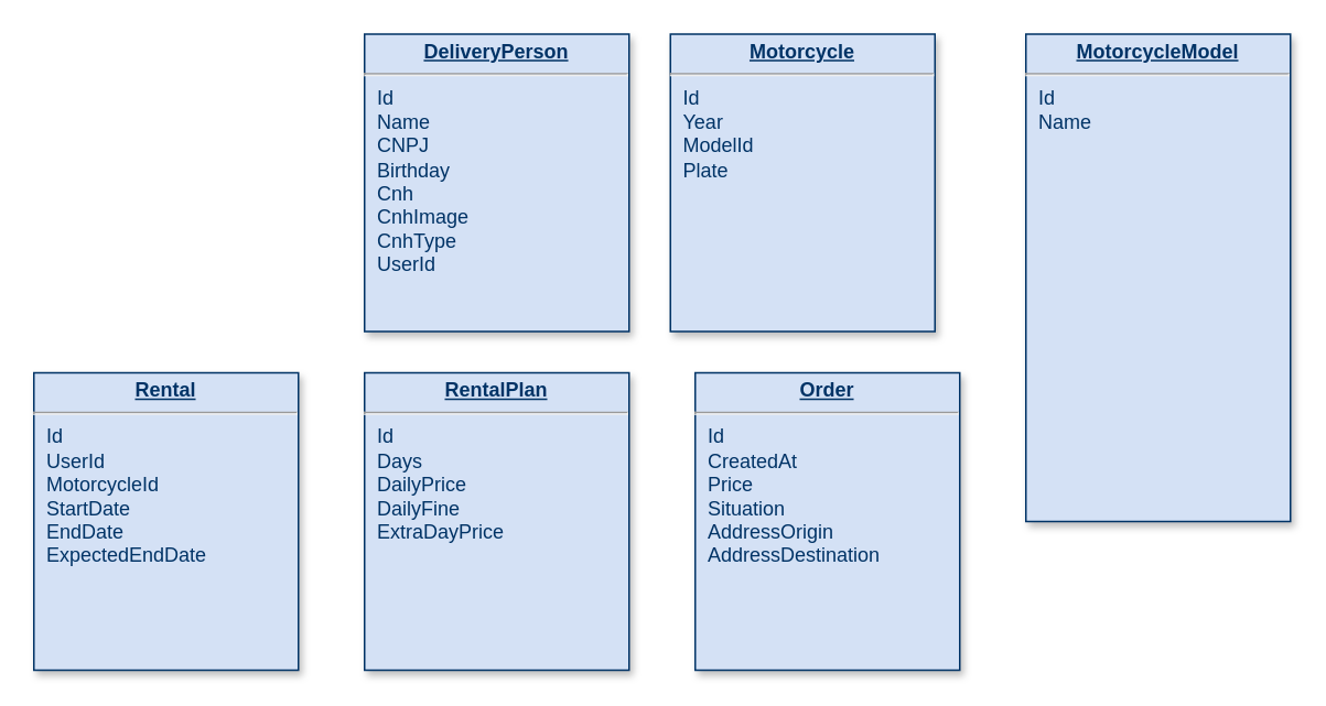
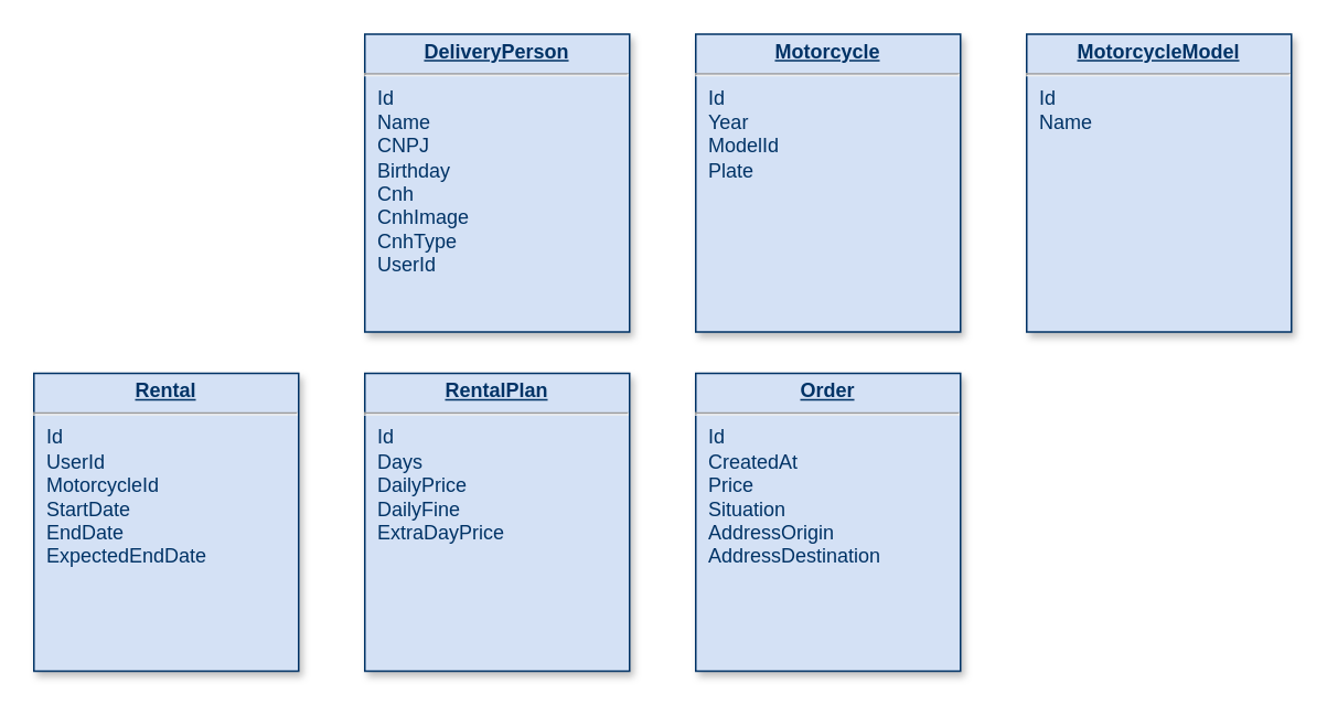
  <mxCell id="0" />
  <mxCell id="1" parent="0" />
  <mxCell id="2" value="&lt;p style=&quot;margin: 0px; margin-top: 4px; text-align: center; text-decoration: underline;&quot;&gt;&lt;strong&gt;DeliveryPerson&lt;/strong&gt;&lt;/p&gt;&lt;hr&gt;&lt;p style=&quot;margin: 0px; margin-left: 8px;&quot;&gt;Id&lt;/p&gt;&lt;p style=&quot;margin: 0px; margin-left: 8px;&quot;&gt;Name&lt;/p&gt;&lt;p style=&quot;margin: 0px; margin-left: 8px;&quot;&gt;CNPJ&lt;/p&gt;&lt;p style=&quot;margin: 0px; margin-left: 8px;&quot;&gt;Birthday&lt;/p&gt;&lt;p style=&quot;margin: 0px; margin-left: 8px;&quot;&gt;Cnh&lt;/p&gt;&lt;p style=&quot;margin: 0px; margin-left: 8px;&quot;&gt;CnhImage&lt;/p&gt;&lt;p style=&quot;margin: 0px; margin-left: 8px;&quot;&gt;CnhType&lt;/p&gt;&lt;p style=&quot;margin: 0px; margin-left: 8px;&quot;&gt;UserId&lt;/p&gt;" style="verticalAlign=top;align=left;overflow=fill;fontSize=12;fontFamily=Helvetica;html=1;strokeColor=#003366;shadow=1;fillColor=#D4E1F5;fontColor=#003366" vertex="1" parent="1"><mxGeometry x="220" y="20" width="160.0" height="180" as="geometry" /></mxCell>
- <mxCell id="3" value="&lt;p style=&quot;margin: 0px; margin-top: 4px; text-align: center; text-decoration: underline;&quot;&gt;&lt;b&gt;Motorcycle&lt;/b&gt;&lt;/p&gt;&lt;hr&gt;&lt;p style=&quot;margin: 0px; margin-left: 8px;&quot;&gt;Id&lt;/p&gt;&lt;p style=&quot;margin: 0px; margin-left: 8px;&quot;&gt;Year&lt;/p&gt;&lt;p style=&quot;margin: 0px; margin-left: 8px;&quot;&gt;ModelId&lt;/p&gt;&lt;p style=&quot;margin: 0px; margin-left: 8px;&quot;&gt;Plate&lt;/p&gt;" style="verticalAlign=top;align=left;overflow=fill;fontSize=12;fontFamily=Helvetica;html=1;strokeColor=#003366;shadow=1;fillColor=#D4E1F5;fontColor=#003366" vertex="1" parent="1"><mxGeometry x="405" y="20" width="160.0" height="180" as="geometry" /></mxCell>
- <mxCell id="4" value="&lt;p style=&quot;margin: 0px; margin-top: 4px; text-align: center; text-decoration: underline;&quot;&gt;&lt;b&gt;MotorcycleModel&lt;/b&gt;&lt;/p&gt;&lt;hr&gt;&lt;p style=&quot;margin: 0px; margin-left: 8px;&quot;&gt;Id&lt;/p&gt;&lt;p style=&quot;margin: 0px; margin-left: 8px;&quot;&gt;Name&lt;/p&gt;" style="verticalAlign=top;align=left;overflow=fill;fontSize=12;fontFamily=Helvetica;html=1;strokeColor=#003366;shadow=1;fillColor=#D4E1F5;fontColor=#003366" vertex="1" parent="1"><mxGeometry x="620" y="20" width="160.0" height="295" as="geometry" /></mxCell>
+ <mxCell id="3" value="&lt;p style=&quot;margin: 0px; margin-top: 4px; text-align: center; text-decoration: underline;&quot;&gt;&lt;b&gt;Motorcycle&lt;/b&gt;&lt;/p&gt;&lt;hr&gt;&lt;p style=&quot;margin: 0px; margin-left: 8px;&quot;&gt;Id&lt;/p&gt;&lt;p style=&quot;margin: 0px; margin-left: 8px;&quot;&gt;Year&lt;/p&gt;&lt;p style=&quot;margin: 0px; margin-left: 8px;&quot;&gt;ModelId&lt;/p&gt;&lt;p style=&quot;margin: 0px; margin-left: 8px;&quot;&gt;Plate&lt;/p&gt;" style="verticalAlign=top;align=left;overflow=fill;fontSize=12;fontFamily=Helvetica;html=1;strokeColor=#003366;shadow=1;fillColor=#D4E1F5;fontColor=#003366" vertex="1" parent="1"><mxGeometry x="420" y="20" width="160.0" height="180" as="geometry" /></mxCell>
+ <mxCell id="4" value="&lt;p style=&quot;margin: 0px; margin-top: 4px; text-align: center; text-decoration: underline;&quot;&gt;&lt;b&gt;MotorcycleModel&lt;/b&gt;&lt;/p&gt;&lt;hr&gt;&lt;p style=&quot;margin: 0px; margin-left: 8px;&quot;&gt;Id&lt;/p&gt;&lt;p style=&quot;margin: 0px; margin-left: 8px;&quot;&gt;Name&lt;/p&gt;" style="verticalAlign=top;align=left;overflow=fill;fontSize=12;fontFamily=Helvetica;html=1;strokeColor=#003366;shadow=1;fillColor=#D4E1F5;fontColor=#003366" vertex="1" parent="1"><mxGeometry x="620" y="20" width="160.0" height="180" as="geometry" /></mxCell>
  <mxCell id="5" value="&lt;p style=&quot;margin: 0px; margin-top: 4px; text-align: center; text-decoration: underline;&quot;&gt;&lt;strong&gt;Rental&lt;/strong&gt;&lt;/p&gt;&lt;hr&gt;&lt;p style=&quot;margin: 0px; margin-left: 8px;&quot;&gt;Id&lt;/p&gt;&lt;p style=&quot;margin: 0px; margin-left: 8px;&quot;&gt;UserId&lt;/p&gt;&lt;p style=&quot;margin: 0px; margin-left: 8px;&quot;&gt;MotorcycleId&lt;/p&gt;&lt;p style=&quot;margin: 0px; margin-left: 8px;&quot;&gt;StartDate&lt;/p&gt;&lt;p style=&quot;margin: 0px; margin-left: 8px;&quot;&gt;EndDate&lt;/p&gt;&lt;p style=&quot;margin: 0px; margin-left: 8px;&quot;&gt;ExpectedEndDate&lt;/p&gt;" style="verticalAlign=top;align=left;overflow=fill;fontSize=12;fontFamily=Helvetica;html=1;strokeColor=#003366;shadow=1;fillColor=#D4E1F5;fontColor=#003366" vertex="1" parent="1"><mxGeometry x="20" y="225" width="160.0" height="180" as="geometry" /></mxCell>
  <mxCell id="6" value="&lt;p style=&quot;margin: 0px; margin-top: 4px; text-align: center; text-decoration: underline;&quot;&gt;&lt;strong&gt;RentalPlan&lt;/strong&gt;&lt;/p&gt;&lt;hr&gt;&lt;p style=&quot;margin: 0px; margin-left: 8px;&quot;&gt;Id&lt;/p&gt;&lt;p style=&quot;margin: 0px; margin-left: 8px;&quot;&gt;Days&lt;/p&gt;&lt;p style=&quot;margin: 0px; margin-left: 8px;&quot;&gt;DailyPrice&lt;/p&gt;&lt;p style=&quot;margin: 0px; margin-left: 8px;&quot;&gt;DailyFine&lt;/p&gt;&lt;p style=&quot;margin: 0px; margin-left: 8px;&quot;&gt;ExtraDayPrice&lt;/p&gt;" style="verticalAlign=top;align=left;overflow=fill;fontSize=12;fontFamily=Helvetica;html=1;strokeColor=#003366;shadow=1;fillColor=#D4E1F5;fontColor=#003366" vertex="1" parent="1"><mxGeometry x="220" y="225" width="160.0" height="180" as="geometry" /></mxCell>
  <mxCell id="7" value="&lt;p style=&quot;margin: 0px; margin-top: 4px; text-align: center; text-decoration: underline;&quot;&gt;&lt;b&gt;Order&lt;/b&gt;&lt;/p&gt;&lt;hr&gt;&lt;p style=&quot;margin: 0px; margin-left: 8px;&quot;&gt;Id&lt;/p&gt;&lt;p style=&quot;margin: 0px; margin-left: 8px;&quot;&gt;CreatedAt&lt;/p&gt;&lt;p style=&quot;margin: 0px; margin-left: 8px;&quot;&gt;Price&lt;/p&gt;&lt;p style=&quot;margin: 0px; margin-left: 8px;&quot;&gt;Situation&lt;/p&gt;&lt;p style=&quot;margin: 0px; margin-left: 8px;&quot;&gt;AddressOrigin&lt;/p&gt;&lt;p style=&quot;margin: 0px; margin-left: 8px;&quot;&gt;AddressDestination&lt;/p&gt;" style="verticalAlign=top;align=left;overflow=fill;fontSize=12;fontFamily=Helvetica;html=1;strokeColor=#003366;shadow=1;fillColor=#D4E1F5;fontColor=#003366" vertex="1" parent="1"><mxGeometry x="420" y="225" width="160.0" height="180" as="geometry" /></mxCell>
